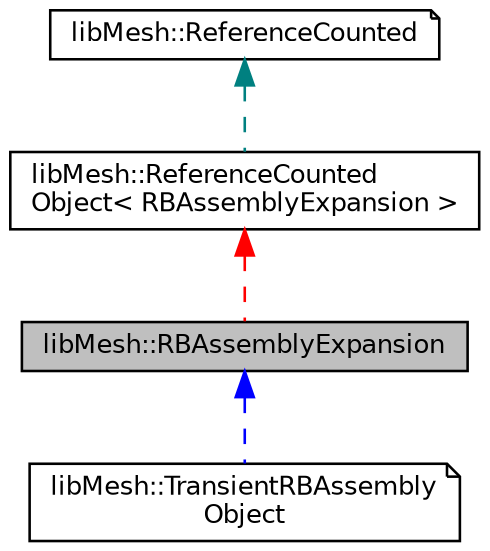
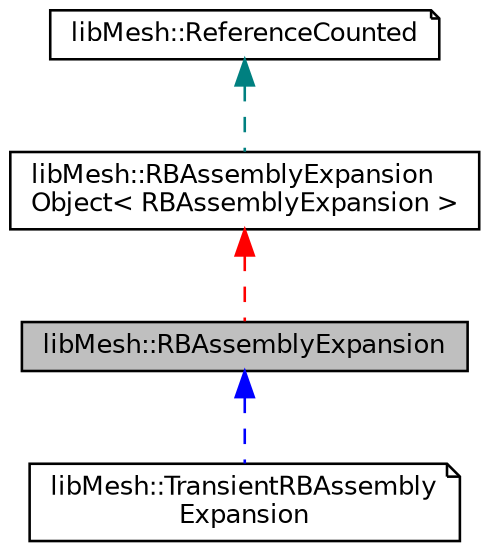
  digraph {
    node [color=black fillcolor=white fontname=Helvetica fontsize=10 shape=box style=filled]
    edge [dir=back fontname=Helvetica fontsize=10 labelfontname=Helvetica labelfontsize=10 style=dashed]
    n1 [fillcolor=grey75 fontcolor=black height=0.2 label="libMesh::RBAssemblyExpansion" width=0.4]
-   n2 [height=0.2 label="libMesh::TransientRBAssembly\lObject" shape=note width=0.4]
-   n3 [height=0.2 label="libMesh::ReferenceCounted\lObject\< RBAssemblyExpansion \>" width=0.4]
+   n2 [height=0.2 label="libMesh::TransientRBAssembly\lExpansion" shape=note width=0.4]
+   n3 [height=0.2 label="libMesh::RBAssemblyExpansion\lObject\< RBAssemblyExpansion \>" width=0.4]
    n4 [height=0.2 label="libMesh::ReferenceCounted" shape=note width=0.4]
    n1 -> n2 [color=blue]
    n3 -> n1 [color=red]
    n4 -> n3 [color=teal]
  }
